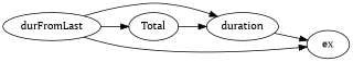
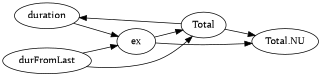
  digraph {
    fontname="PT Serif"
    rankdir=LR
    node [fontname="PT Serif"]
    edge [dir=forward fontname="PT Serif"]
    duration
    ex
    durFromLast
    n4 [label=Total]
+   "Total.NU"
    duration -> ex
-   durFromLast -> duration
+   ex -> n4
+   ex -> "Total.NU"
    durFromLast -> ex
    durFromLast -> n4
    n4 -> duration
+   n4 -> "Total.NU"
  }
